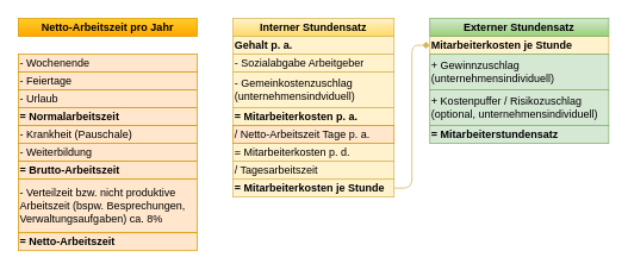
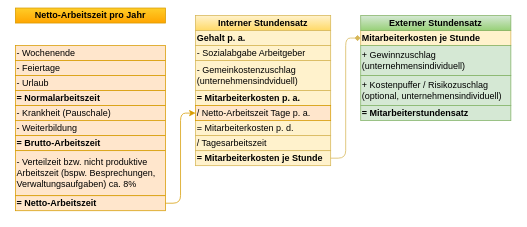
  <mxCell id="0" />
  <mxCell id="1" parent="0" />
- <mxCell id="2" value="Netto-Arbeitszeit pro Jahr" style="rounded=0;whiteSpace=wrap;html=1;fontStyle=1;strokeColor=#d79b00;fillColor=#ffcd28;gradientColor=#ffa500;" parent="1" vertex="1"><mxGeometry x="20" y="20" width="200" height="20" as="geometry" /></mxCell>
+ <mxCell id="2" value="Netto-Arbeitszeit pro Jahr" style="rounded=0;whiteSpace=wrap;html=1;fontStyle=1;strokeColor=#d79b00;fillColor=#ffcd28;gradientColor=#ffa500;" parent="1" vertex="1"><mxGeometry x="20" y="10" width="200" height="20" as="geometry" /></mxCell>
  <mxCell id="3" value="- Wochenende" style="rounded=0;whiteSpace=wrap;html=1;align=left;fillColor=#ffe6cc;strokeColor=#d79b00;" parent="1" vertex="1"><mxGeometry x="20" y="60" width="200" height="20" as="geometry" /></mxCell>
  <mxCell id="4" value="- Feiertage" style="rounded=0;whiteSpace=wrap;html=1;align=left;fillColor=#ffe6cc;strokeColor=#d79b00;" parent="1" vertex="1"><mxGeometry x="20" y="80" width="200" height="20" as="geometry" /></mxCell>
  <mxCell id="5" value="- Urlaub" style="rounded=0;whiteSpace=wrap;html=1;align=left;fillColor=#ffe6cc;strokeColor=#d79b00;" parent="1" vertex="1"><mxGeometry x="20" y="100" width="200" height="20" as="geometry" /></mxCell>
  <mxCell id="6" value="= Normalarbeitszeit" style="rounded=0;whiteSpace=wrap;html=1;align=left;fontStyle=1;fillColor=#ffe6cc;strokeColor=#d79b00;" parent="1" vertex="1"><mxGeometry x="20" y="120" width="200" height="20" as="geometry" /></mxCell>
  <mxCell id="7" value="- Weiterbildung" style="rounded=0;whiteSpace=wrap;html=1;align=left;fillColor=#ffe6cc;strokeColor=#d79b00;" parent="1" vertex="1"><mxGeometry x="20" y="160" width="200" height="20" as="geometry" /></mxCell>
  <mxCell id="8" value="= Brutto-Arbeitszeit" style="rounded=0;whiteSpace=wrap;html=1;align=left;fontStyle=1;fillColor=#ffe6cc;strokeColor=#d79b00;" parent="1" vertex="1"><mxGeometry x="20" y="180" width="200" height="20" as="geometry" /></mxCell>
  <mxCell id="9" value="- Verteilzeit bzw. nicht produktive Arbeitszeit (bspw. Besprechungen, Verwaltungsaufgaben) ca. 8%" style="rounded=0;whiteSpace=wrap;html=1;align=left;fillColor=#ffe6cc;strokeColor=#d79b00;" parent="1" vertex="1"><mxGeometry x="20" y="200" width="200" height="60" as="geometry" /></mxCell>
  <mxCell id="10" value="- Krankheit (Pauschale)" style="rounded=0;whiteSpace=wrap;html=1;align=left;fillColor=#ffe6cc;strokeColor=#d79b00;" parent="1" vertex="1"><mxGeometry x="20" y="140" width="200" height="20" as="geometry" /></mxCell>
  <mxCell id="11" value="= Netto-Arbeitszeit" style="rounded=0;whiteSpace=wrap;html=1;align=left;fontStyle=1;fillColor=#ffe6cc;strokeColor=#d79b00;" parent="1" vertex="1"><mxGeometry x="20" y="260" width="200" height="20" as="geometry" /></mxCell>
  <mxCell id="12" value="Interner Stundensatz" style="rounded=0;whiteSpace=wrap;html=1;align=center;fontStyle=1;fillColor=#fff2cc;strokeColor=#d6b656;gradientColor=#ffd966;" parent="1" vertex="1"><mxGeometry x="260" y="20" width="180" height="20" as="geometry" /></mxCell>
  <mxCell id="13" value="Gehalt p. a." style="rounded=0;whiteSpace=wrap;html=1;align=left;fontStyle=1;fillColor=#fff2cc;strokeColor=#d6b656;" parent="1" vertex="1"><mxGeometry x="260" y="40" width="180" height="20" as="geometry" /></mxCell>
  <mxCell id="14" value="- Sozialabgabe Arbeitgeber" style="rounded=0;whiteSpace=wrap;html=1;align=left;fillColor=#fff2cc;strokeColor=#d6b656;" parent="1" vertex="1"><mxGeometry x="260" y="60" width="180" height="20" as="geometry" /></mxCell>
  <mxCell id="15" value="- Gemeinkostenzuschlag (unternehmensindviduell)" style="rounded=0;whiteSpace=wrap;html=1;align=left;fillColor=#fff2cc;strokeColor=#d6b656;" parent="1" vertex="1"><mxGeometry x="260" y="80" width="180" height="40" as="geometry" /></mxCell>
  <mxCell id="16" value="= Mitarbeiterkosten je Stunde" style="rounded=0;whiteSpace=wrap;html=1;align=left;fontStyle=1;fillColor=#fff2cc;strokeColor=#d6b656;" parent="1" vertex="1"><mxGeometry x="260" y="200" width="180" height="20" as="geometry" /></mxCell>
  <mxCell id="17" value="= Mitarbeiterkosten p. d." style="rounded=0;whiteSpace=wrap;html=1;align=left;fillColor=#fff2cc;strokeColor=#d6b656;" parent="1" vertex="1"><mxGeometry x="260" y="160" width="180" height="20" as="geometry" /></mxCell>
  <mxCell id="18" value="= Mitarbeiterkosten p. a." style="rounded=0;whiteSpace=wrap;html=1;align=left;fontStyle=1;fillColor=#fff2cc;strokeColor=#d6b656;" parent="1" vertex="1"><mxGeometry x="260" y="120" width="180" height="20" as="geometry" /></mxCell>
  <mxCell id="19" value="/ Netto-Arbeitszeit Tage p. a." style="rounded=0;whiteSpace=wrap;html=1;align=left;fillColor=#ffe6cc;strokeColor=#d79b00;" parent="1" vertex="1"><mxGeometry x="260" y="140" width="180" height="20" as="geometry" /></mxCell>
+ <mxCell id="20" value="" style="endArrow=classic;html=1;exitX=1;exitY=0.5;exitDx=0;exitDy=0;edgeStyle=elbowEdgeStyle;entryX=0;entryY=0.5;entryDx=0;entryDy=0;fillColor=#ffe6cc;strokeColor=#d79b00;" parent="1" source="11" target="19" edge="1"><mxGeometry width="50" height="50" relative="1" as="geometry"><mxPoint x="260" y="270" as="sourcePoint" /><mxPoint x="360" y="240" as="targetPoint" /></mxGeometry></mxCell>
  <mxCell id="21" value="Mitarbeiterkosten je Stunde" style="rounded=0;whiteSpace=wrap;html=1;align=left;fontStyle=1;fillColor=#fff2cc;strokeColor=#d6b656;" parent="1" vertex="1"><mxGeometry x="480" y="40" width="200" height="20" as="geometry" /></mxCell>
  <mxCell id="22" value="+ Gewinnzuschlag (unternehmensindividuell)" style="rounded=0;whiteSpace=wrap;html=1;align=left;fillColor=#d5e8d4;strokeColor=#82b366;" parent="1" vertex="1"><mxGeometry x="480" y="60" width="200" height="40" as="geometry" /></mxCell>
  <mxCell id="23" value="= Mitarbeiterstundensatz" style="rounded=0;whiteSpace=wrap;html=1;align=left;fontStyle=1;fillColor=#d5e8d4;strokeColor=#82b366;" parent="1" vertex="1"><mxGeometry x="480" y="140" width="200" height="20" as="geometry" /></mxCell>
  <mxCell id="24" value="+ Kostenpuffer / Risikozuschlag (optional, unternehmensindividuell)" style="rounded=0;whiteSpace=wrap;html=1;align=left;fillColor=#d5e8d4;strokeColor=#82b366;" parent="1" vertex="1"><mxGeometry x="480" y="100" width="200" height="40" as="geometry" /></mxCell>
  <mxCell id="25" value="Externer Stundensatz" style="rounded=0;whiteSpace=wrap;html=1;align=center;fontStyle=1;fillColor=#d5e8d4;strokeColor=#82b366;gradientColor=#97d077;" parent="1" vertex="1"><mxGeometry x="480" y="20" width="200" height="20" as="geometry" /></mxCell>
  <mxCell id="26" value="" style="endArrow=diamond;html=1;edgeStyle=elbowEdgeStyle;exitX=1;exitY=0.5;exitDx=0;exitDy=0;entryX=0;entryY=0.5;entryDx=0;entryDy=0;fillColor=#fff2cc;strokeColor=#d6b656;" parent="1" source="16" target="21" edge="1"><mxGeometry width="50" height="50" relative="1" as="geometry"><mxPoint x="540" y="190" as="sourcePoint" /><mxPoint x="650" y="180" as="targetPoint" /></mxGeometry></mxCell>
  <mxCell id="27" value="/ Tagesarbeitszeit" style="rounded=0;whiteSpace=wrap;html=1;align=left;fillColor=#fff2cc;strokeColor=#d6b656;" parent="1" vertex="1"><mxGeometry x="260" y="180" width="180" height="20" as="geometry" /></mxCell>
